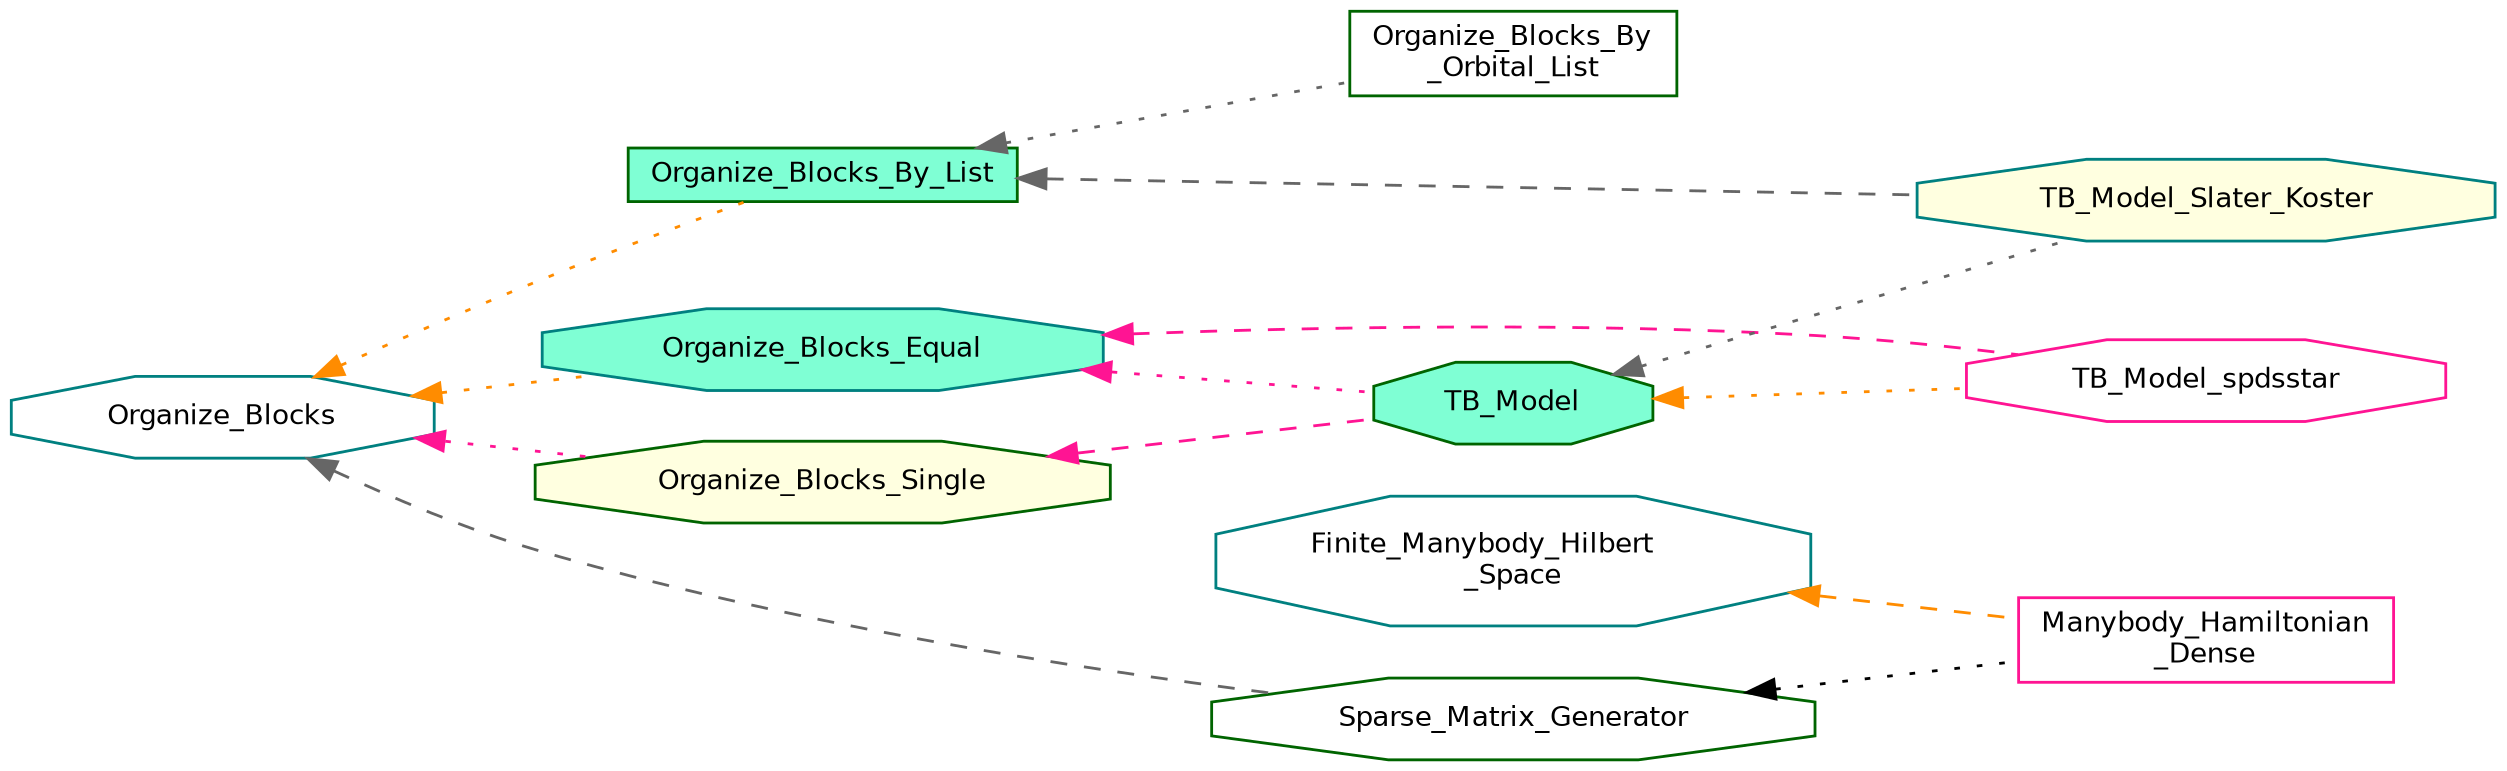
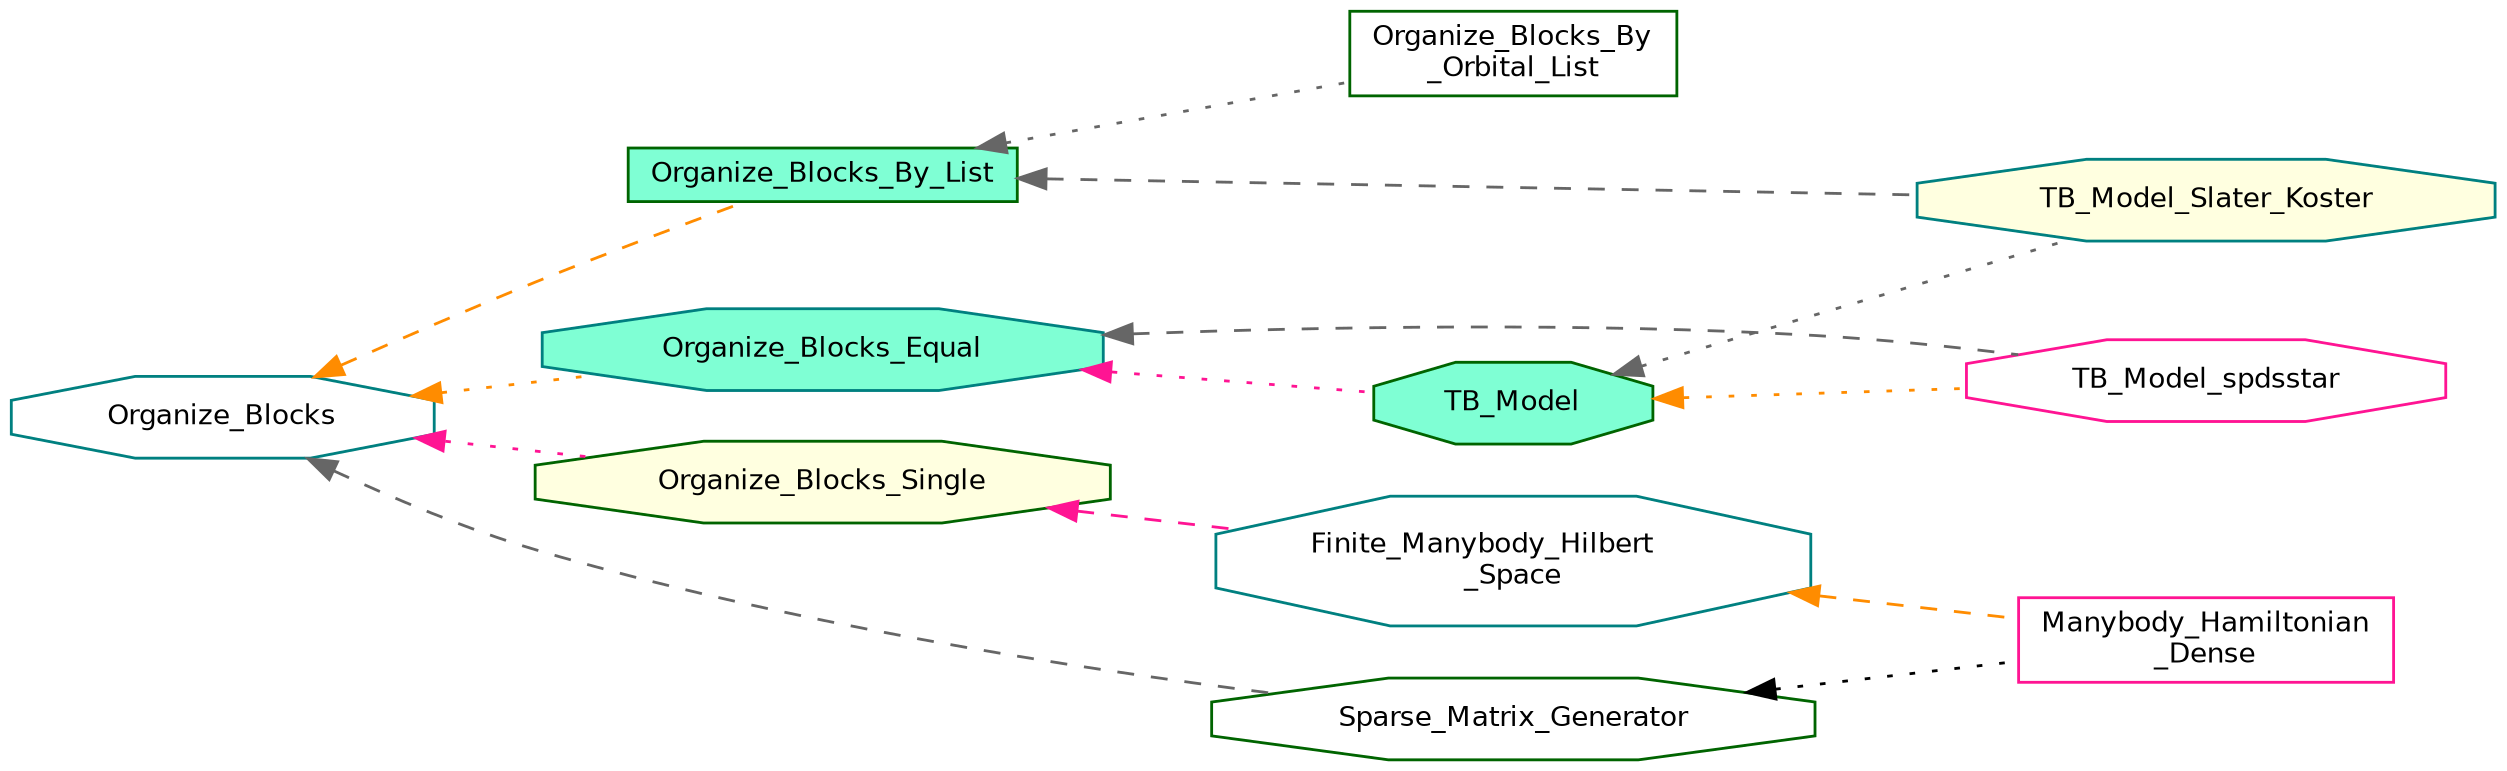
  digraph {
    rankdir=LR
    node [color=darkgreen fillcolor=white fontname=Helvetica fontsize=10 shape=octagon style=filled]
    edge [color=darkorange dir=back fontname=Helvetica fontsize=10 labelfontname=Helvetica labelfontsize=10 style=dotted]
    n1 [color=teal fontcolor=black height=0.2 label=Organize_Blocks width=0.4]
    n2 [fillcolor=aquamarine height=0.2 label=Organize_Blocks_By_List shape=box width=0.4]
    n3 [color=teal fillcolor=aquamarine height=0.2 label=Organize_Blocks_Equal width=0.4]
    n4 [fillcolor=lightyellow height=0.2 label=Organize_Blocks_Single width=0.4]
    n5 [height=0.2 label=Sparse_Matrix_Generator width=0.4]
    n6 [height=0.2 label="Organize_Blocks_By\l_Orbital_List" shape=box width=0.4]
    n7 [color=teal fillcolor=lightyellow height=0.2 label=TB_Model_Slater_Koster width=0.4]
    n8 [color=deeppink height=0.2 label=TB_Model_spdsstar width=0.4]
    n9 [fillcolor=aquamarine height=0.2 label=TB_Model width=0.4]
    n10 [color=teal height=0.2 label="Finite_Manybody_Hilbert\l_Space" width=0.4]
    n11 [color=deeppink height=0.2 label="Manybody_Hamiltonian\l_Dense" shape=box width=0.4]
-   n1 -> n2
+   n1 -> n2 [style=dashed]
    n1 -> n3
    n1 -> n4 [color=deeppink]
    n1 -> n5 [color=gray40 style=dashed]
    n2 -> n6 [color=gray40]
    n2 -> n7 [color=gray40 style=dashed]
-   n3 -> n8 [color=deeppink style=dashed]
+   n3 -> n8 [color=gray40 style=dashed]
    n3 -> n9 [color=deeppink]
-   n4 -> n9 [color=deeppink style=dashed]
+   n4 -> n10 [color=deeppink style=dashed]
    n5 -> n11 [color=black]
    n9 -> n7 [color=gray40]
    n9 -> n8
    n10 -> n11 [style=dashed]
  }
